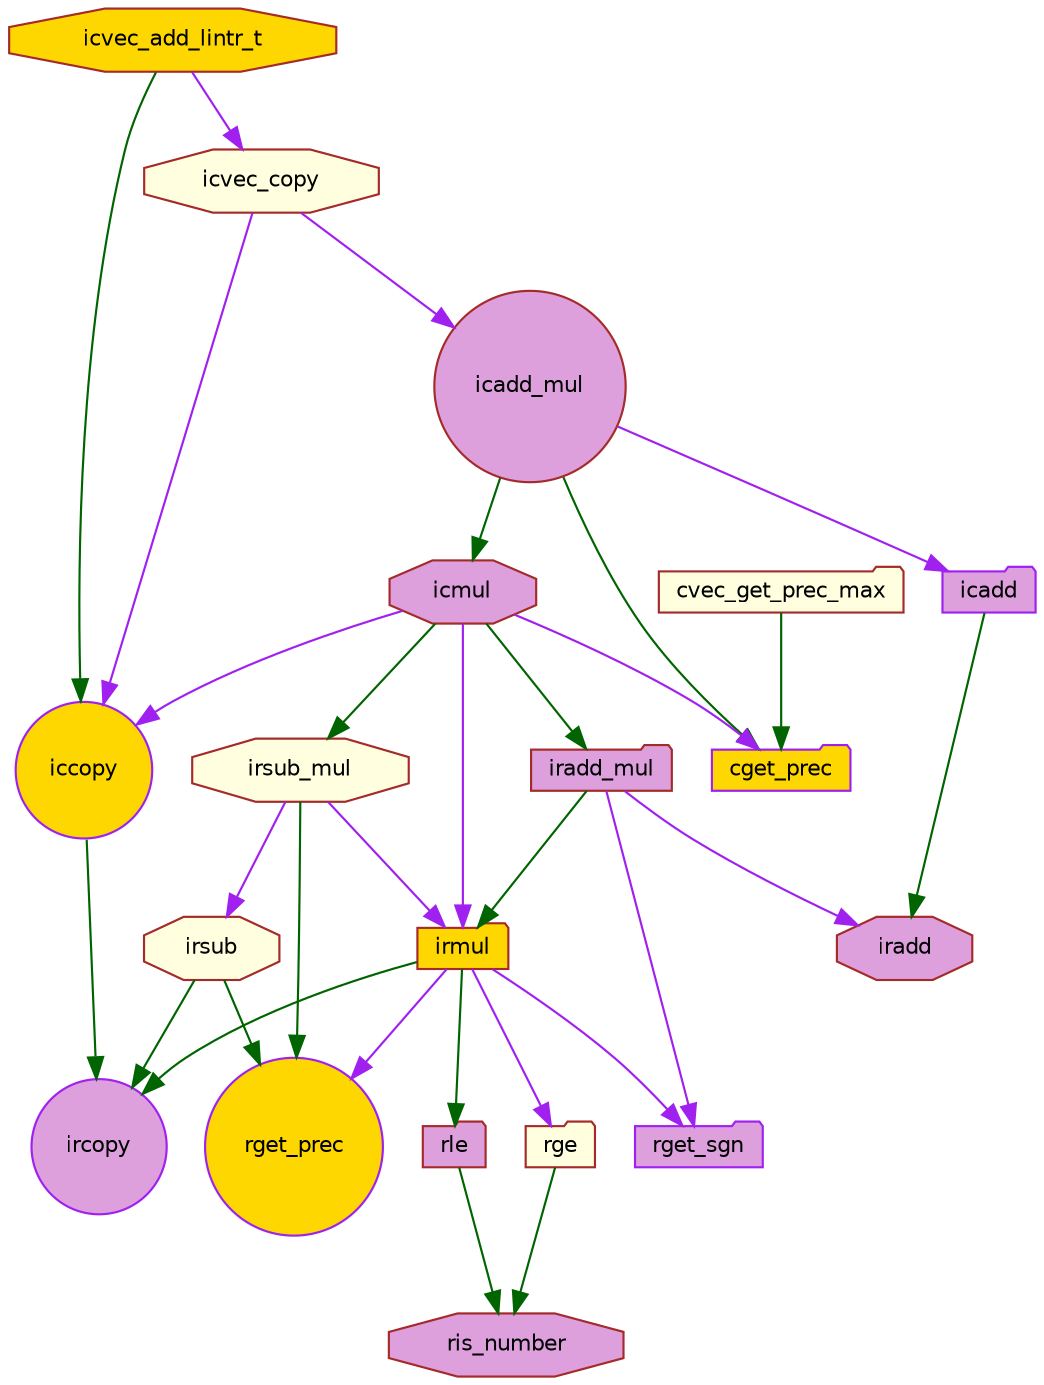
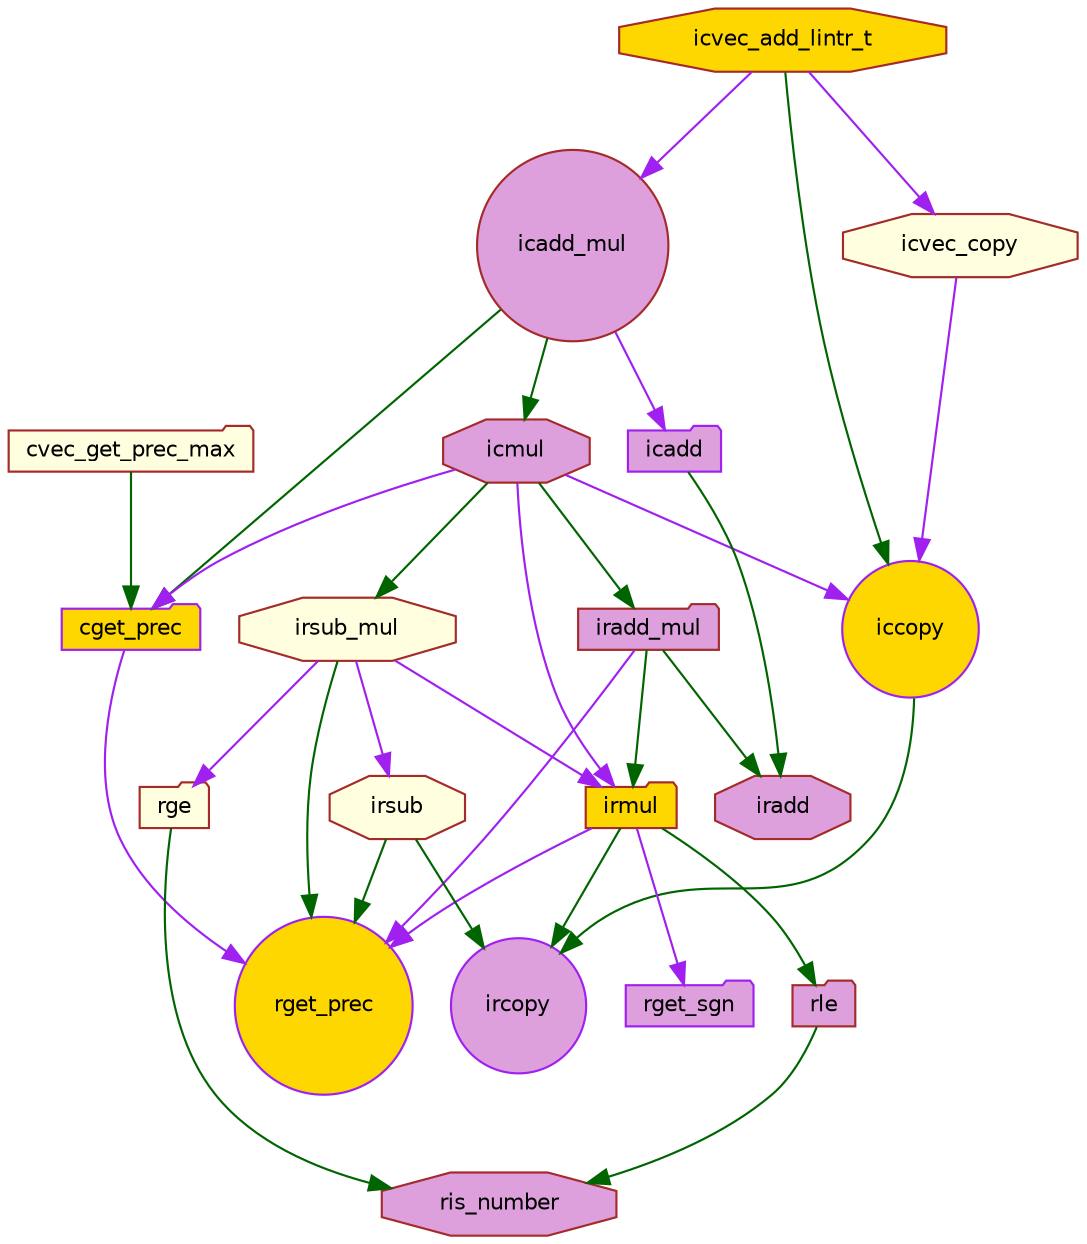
  digraph {
    rankdir=TB
    node [color=brown fillcolor=plum fontname=Helvetica fontsize=10 shape=folder style=filled]
    edge [color=darkgreen fontname=Helvetica fontsize=10 labelfontname=Helvetica labelfontsize=10 style=solid]
    n1 [fillcolor=gold fontcolor=black height=0.2 label=icvec_add_lintr_t shape=octagon width=0.4]
    n2 [color=purple fillcolor=gold height=0.2 label=iccopy shape=circle width=0.4]
    n3 [height=0.2 label=icadd_mul shape=circle width=0.4]
    n4 [fillcolor=lightyellow height=0.2 label=icvec_copy shape=octagon width=0.4]
    n5 [fillcolor=lightyellow height=0.2 label=cvec_get_prec_max width=0.4]
    n6 [color=purple fillcolor=gold height=0.2 label=cget_prec width=0.4]
    n7 [color=purple height=0.2 label=ircopy shape=circle width=0.4]
    n8 [height=0.2 label=icmul shape=octagon width=0.4]
    n9 [color=purple height=0.2 label=icadd width=0.4]
    n10 [color=purple fillcolor=gold height=0.2 label=rget_prec shape=circle width=0.4]
    n11 [fillcolor=gold height=0.2 label=irmul width=0.4]
    n12 [fillcolor=lightyellow height=0.2 label=irsub_mul shape=octagon width=0.4]
    n13 [height=0.2 label=iradd_mul width=0.4]
    n14 [height=0.2 label=iradd shape=octagon width=0.4]
    n15 [color=purple height=0.2 label=rget_sgn width=0.4]
    n16 [height=0.2 label=rle width=0.4]
    n17 [fillcolor=lightyellow height=0.2 label=rge width=0.4]
    n18 [fillcolor=lightyellow height=0.2 label=irsub shape=octagon width=0.4]
    n19 [height=0.2 label=ris_number shape=octagon width=0.4]
    n1 -> n2
-   n4 -> n3 [color=purple]
+   n1 -> n3 [color=purple]
    n1 -> n4 [color=purple]
    n2 -> n7
    n3 -> n6
    n3 -> n8
    n3 -> n9 [color=purple]
    n4 -> n2 [color=purple]
    n5 -> n6
+   n6 -> n10 [color=purple]
    n8 -> n2 [color=purple]
    n8 -> n6 [color=purple]
    n8 -> n11 [color=purple]
    n8 -> n12
    n8 -> n13
    n9 -> n14
    n11 -> n7
    n11 -> n10 [color=purple]
    n11 -> n15 [color=purple]
    n11 -> n16
-   n11 -> n17 [color=purple]
+   n12 -> n17 [color=purple]
    n12 -> n10
    n12 -> n11 [color=purple]
    n12 -> n18 [color=purple]
-   n13 -> n15 [color=purple]
+   n13 -> n10 [color=purple]
    n13 -> n11
-   n13 -> n14 [color=purple]
+   n13 -> n14
    n16 -> n19
    n17 -> n19
    n18 -> n7
    n18 -> n10
  }
